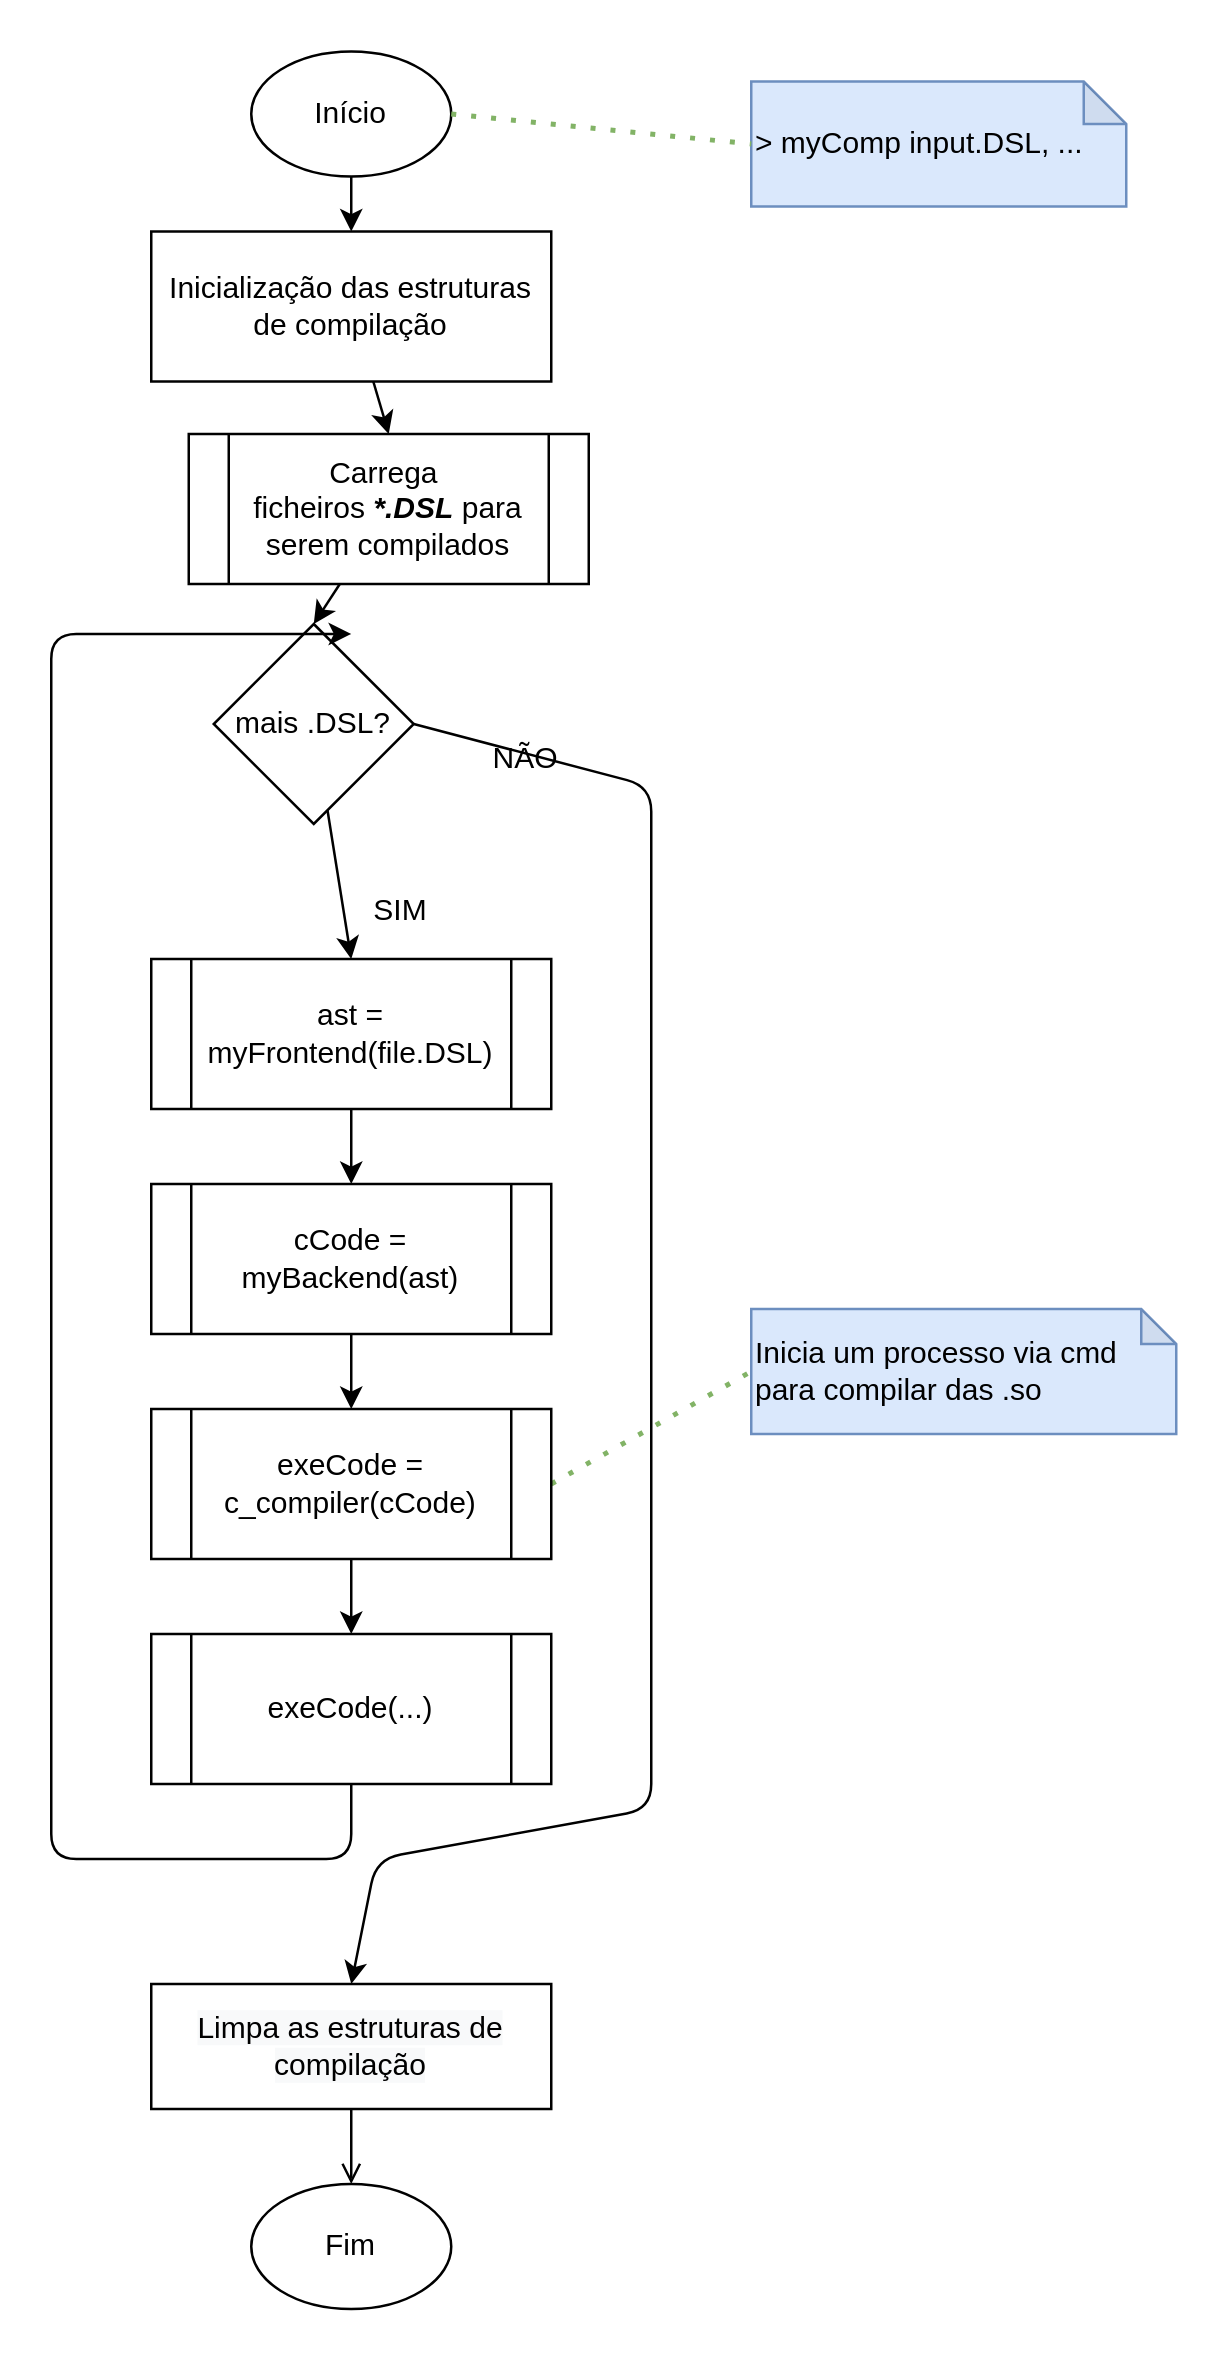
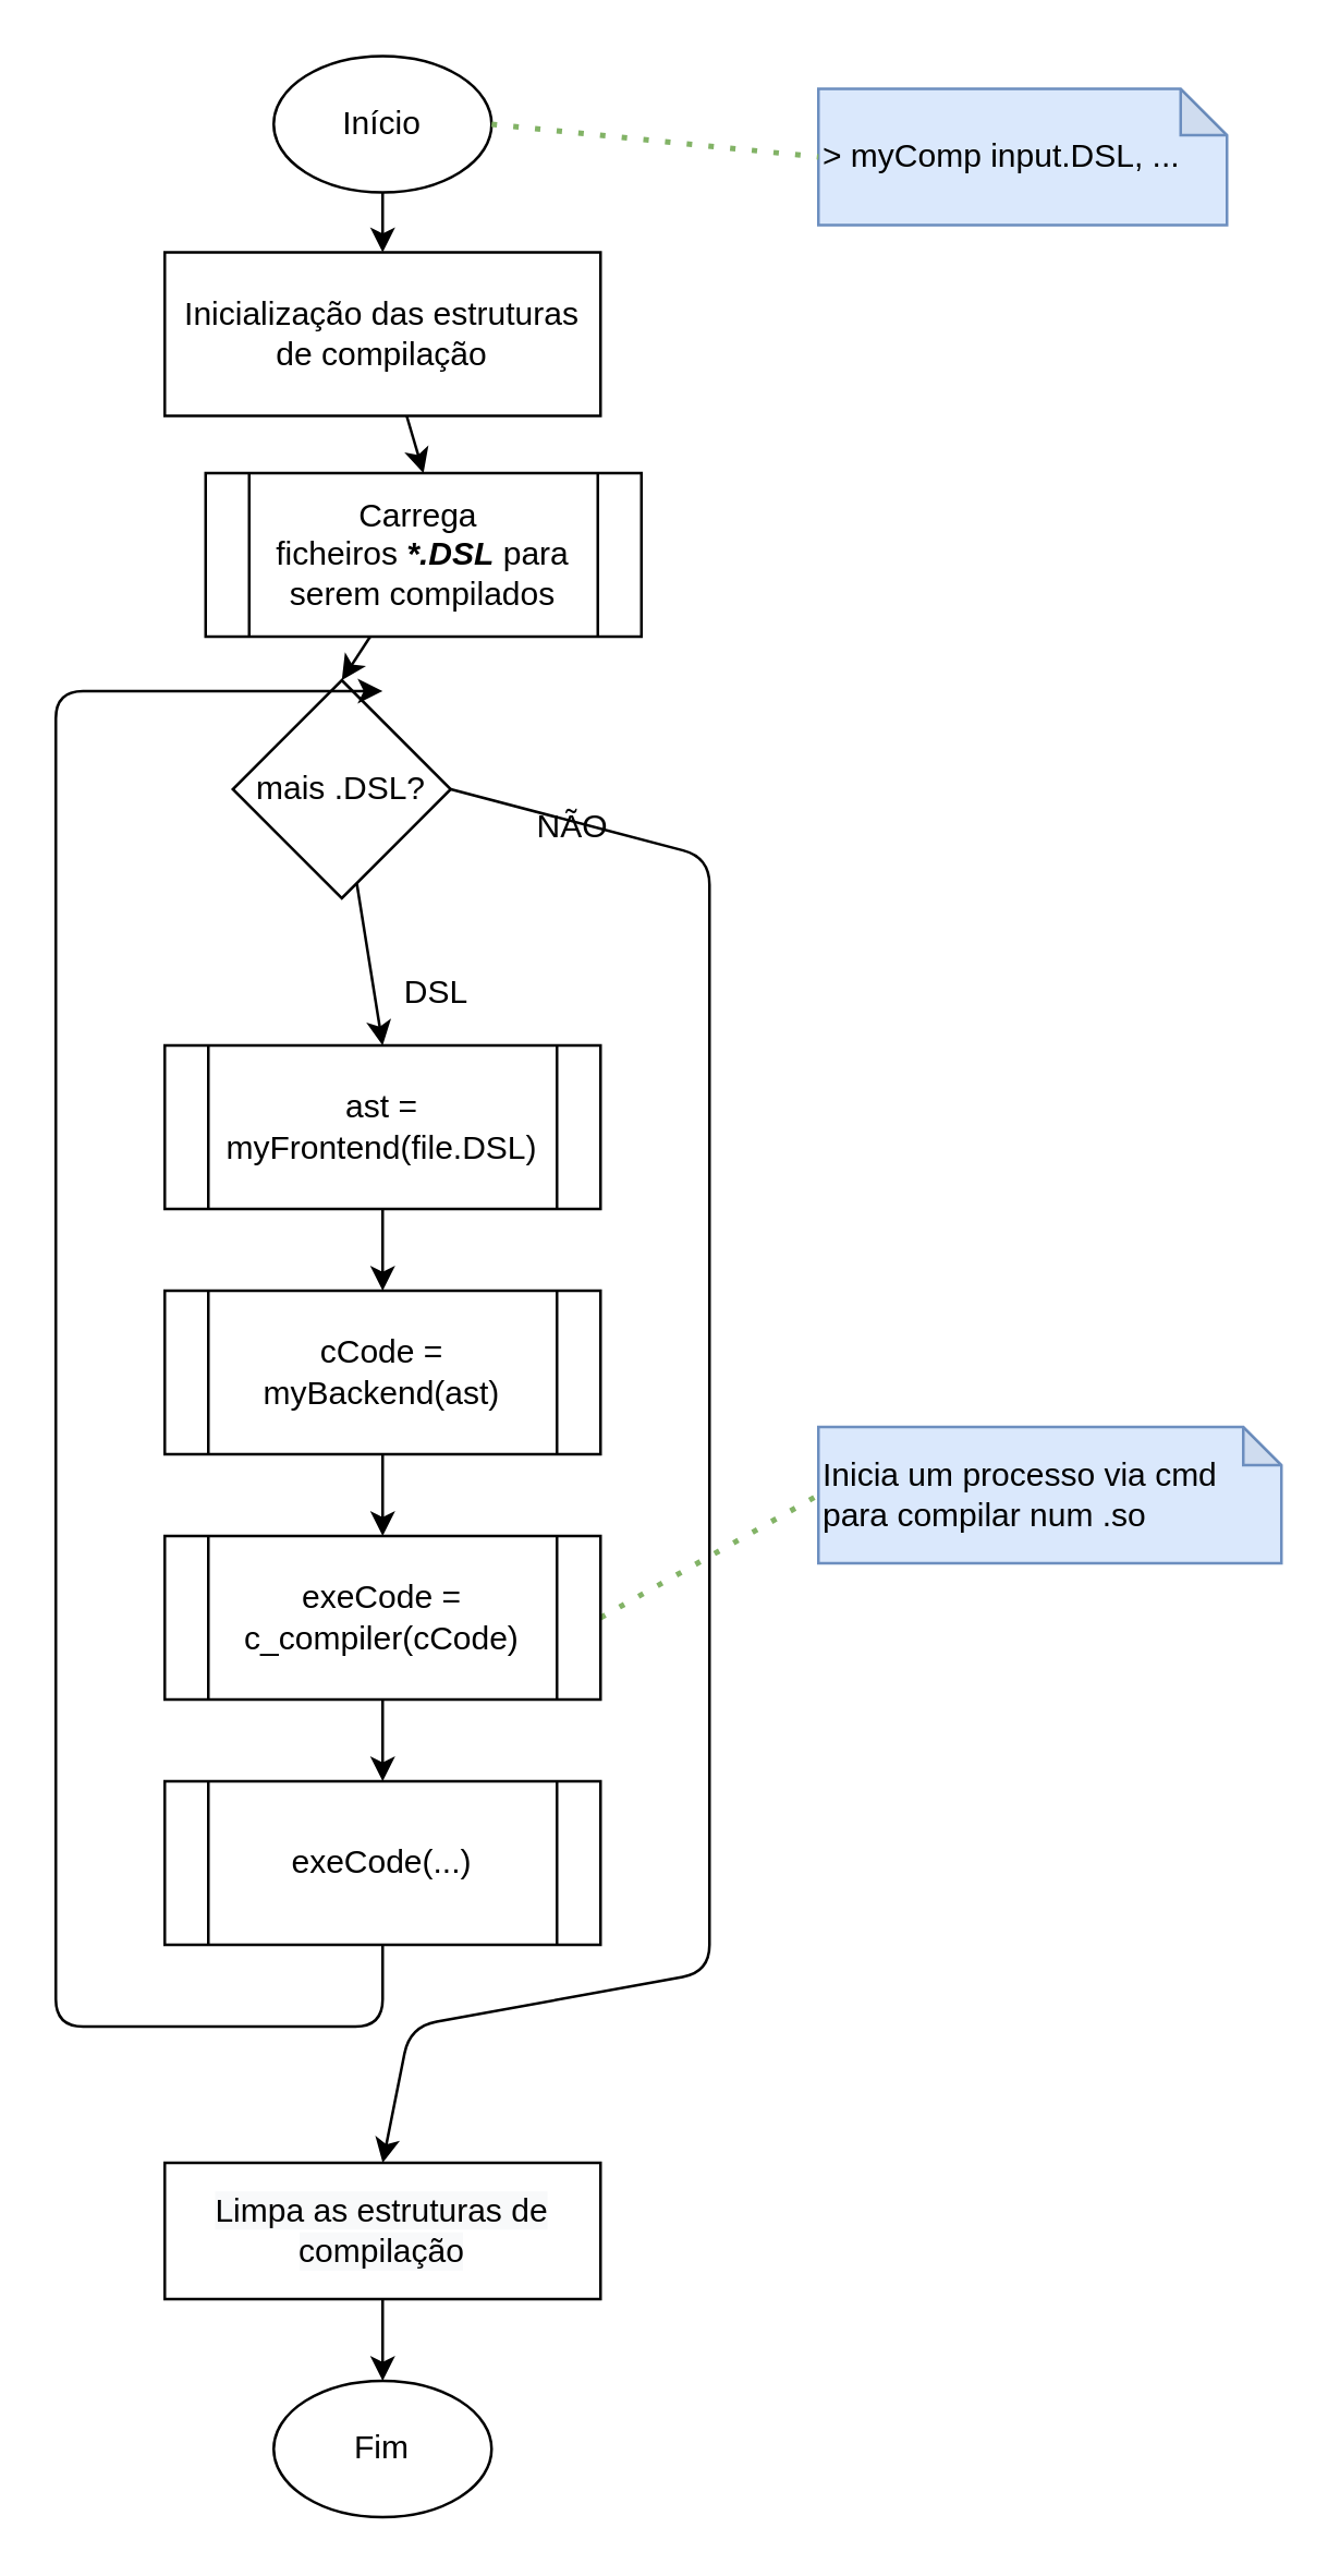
  <mxCell id="0" />
  <mxCell id="1" parent="0" />
  <mxCell id="2" value="Início" style="ellipse;whiteSpace=wrap;html=1;" parent="1" vertex="1"><mxGeometry x="100" y="20" width="80" height="50" as="geometry" /></mxCell>
  <mxCell id="3" value="&amp;gt; myComp input.DSL, ..." style="shape=note;whiteSpace=wrap;html=1;backgroundOutline=1;darkOpacity=0.05;align=left;fillColor=#dae8fc;strokeColor=#6c8ebf;size=17;" parent="1" vertex="1"><mxGeometry x="300" y="32" width="150" height="50" as="geometry" /></mxCell>
  <mxCell id="4" value="" style="endArrow=none;dashed=1;html=1;dashPattern=1 3;strokeWidth=2;entryX=0;entryY=0.5;entryDx=0;entryDy=0;entryPerimeter=0;exitX=1;exitY=0.5;exitDx=0;exitDy=0;fillColor=#d5e8d4;strokeColor=#82b366;" parent="1" source="2" target="3" edge="1"><mxGeometry width="50" height="50" relative="1" as="geometry"><mxPoint x="130" y="412" as="sourcePoint" /><mxPoint x="180" y="362" as="targetPoint" /></mxGeometry></mxCell>
  <mxCell id="5" value="" style="endArrow=classic;html=1;" parent="1" source="2" target="6" edge="1"><mxGeometry width="50" height="50" relative="1" as="geometry"><mxPoint x="10" y="412" as="sourcePoint" /><mxPoint x="130" y="102" as="targetPoint" /></mxGeometry></mxCell>
  <mxCell id="6" value="Inicialização das estruturas de compilação" style="rounded=0;whiteSpace=wrap;html=1;" parent="1" vertex="1"><mxGeometry x="60" y="92" width="160" height="60" as="geometry" /></mxCell>
  <mxCell id="7" value="Carrega&amp;nbsp; ficheiros&amp;nbsp;&lt;b&gt;&lt;i&gt;*.DSL&lt;/i&gt;&lt;/b&gt;&amp;nbsp;para serem compilados" style="shape=process;whiteSpace=wrap;html=1;backgroundOutline=1;" parent="1" vertex="1"><mxGeometry x="75" y="173" width="160" height="60" as="geometry" /></mxCell>
  <mxCell id="8" value="" style="endArrow=classic;html=1;entryX=0.5;entryY=0;entryDx=0;entryDy=0;" parent="1" source="6" target="7" edge="1"><mxGeometry width="50" height="50" relative="1" as="geometry"><mxPoint x="10" y="403" as="sourcePoint" /><mxPoint x="60" y="353" as="targetPoint" /></mxGeometry></mxCell>
  <mxCell id="9" value="mais .DSL?" style="rhombus;whiteSpace=wrap;html=1;" parent="1" vertex="1"><mxGeometry x="85" y="249" width="80" height="80" as="geometry" /></mxCell>
  <mxCell id="10" value="" style="endArrow=classic;html=1;entryX=0.5;entryY=0;entryDx=0;entryDy=0;" parent="1" source="7" target="9" edge="1"><mxGeometry width="50" height="50" relative="1" as="geometry"><mxPoint x="10" y="393" as="sourcePoint" /><mxPoint x="60" y="343" as="targetPoint" /></mxGeometry></mxCell>
  <mxCell id="11" value="ast = myFrontend(file.DSL)" style="shape=process;whiteSpace=wrap;html=1;backgroundOutline=1;" parent="1" vertex="1"><mxGeometry x="60" y="383" width="160" height="60" as="geometry" /></mxCell>
  <mxCell id="12" value="" style="endArrow=classic;html=1;entryX=0.5;entryY=0;entryDx=0;entryDy=0;" parent="1" source="9" target="11" edge="1"><mxGeometry width="50" height="50" relative="1" as="geometry"><mxPoint x="10" y="393" as="sourcePoint" /><mxPoint x="60" y="343" as="targetPoint" /></mxGeometry></mxCell>
  <mxCell id="13" value="cCode = myBackend(ast)" style="shape=process;whiteSpace=wrap;html=1;backgroundOutline=1;" parent="1" vertex="1"><mxGeometry x="60" y="473" width="160" height="60" as="geometry" /></mxCell>
  <mxCell id="14" value="" style="endArrow=classic;html=1;entryX=0.5;entryY=0;entryDx=0;entryDy=0;exitX=0.5;exitY=1;exitDx=0;exitDy=0;" parent="1" source="11" target="13" edge="1"><mxGeometry width="50" height="50" relative="1" as="geometry"><mxPoint x="10" y="383" as="sourcePoint" /><mxPoint x="60" y="333" as="targetPoint" /></mxGeometry></mxCell>
- <mxCell id="15" value="Inicia um processo via cmd para compilar das .so" style="shape=note;whiteSpace=wrap;html=1;backgroundOutline=1;darkOpacity=0.05;align=left;fillColor=#dae8fc;strokeColor=#6c8ebf;size=14;" parent="1" vertex="1"><mxGeometry x="300" y="523" width="170" height="50" as="geometry" /></mxCell>
+ <mxCell id="15" value="Inicia um processo via cmd para compilar num .so" style="shape=note;whiteSpace=wrap;html=1;backgroundOutline=1;darkOpacity=0.05;align=left;fillColor=#dae8fc;strokeColor=#6c8ebf;size=14;" parent="1" vertex="1"><mxGeometry x="300" y="523" width="170" height="50" as="geometry" /></mxCell>
  <mxCell id="16" value="" style="endArrow=none;dashed=1;html=1;dashPattern=1 3;strokeWidth=2;entryX=0;entryY=0.5;entryDx=0;entryDy=0;entryPerimeter=0;exitX=1;exitY=0.5;exitDx=0;exitDy=0;fillColor=#d5e8d4;strokeColor=#82b366;" parent="1" source="17" target="15" edge="1"><mxGeometry width="50" height="50" relative="1" as="geometry"><mxPoint x="240" y="483" as="sourcePoint" /><mxPoint x="290" y="433" as="targetPoint" /></mxGeometry></mxCell>
  <mxCell id="17" value="exeCode = c_compiler(cCode)" style="shape=process;whiteSpace=wrap;html=1;backgroundOutline=1;" parent="1" vertex="1"><mxGeometry x="60" y="563" width="160" height="60" as="geometry" /></mxCell>
  <mxCell id="18" value="" style="endArrow=classic;html=1;entryX=0.5;entryY=0;entryDx=0;entryDy=0;exitX=0.5;exitY=1;exitDx=0;exitDy=0;" parent="1" source="13" target="17" edge="1"><mxGeometry width="50" height="50" relative="1" as="geometry"><mxPoint x="10" y="383" as="sourcePoint" /><mxPoint x="60" y="333" as="targetPoint" /></mxGeometry></mxCell>
  <mxCell id="19" value="exeCode(...)" style="shape=process;whiteSpace=wrap;html=1;backgroundOutline=1;" parent="1" vertex="1"><mxGeometry x="60" y="653" width="160" height="60" as="geometry" /></mxCell>
  <mxCell id="20" value="" style="endArrow=classic;html=1;entryX=0.5;entryY=0;entryDx=0;entryDy=0;exitX=0.5;exitY=1;exitDx=0;exitDy=0;" parent="1" source="17" target="19" edge="1"><mxGeometry width="50" height="50" relative="1" as="geometry"><mxPoint x="10" y="433" as="sourcePoint" /><mxPoint x="60" y="383" as="targetPoint" /></mxGeometry></mxCell>
  <mxCell id="21" value="" style="endArrow=classic;html=1;exitX=0.5;exitY=1;exitDx=0;exitDy=0;" parent="1" source="19" edge="1"><mxGeometry width="50" height="50" relative="1" as="geometry"><mxPoint x="10" y="583" as="sourcePoint" /><mxPoint x="140" y="253" as="targetPoint" /><Array as="points"><mxPoint x="140" y="743" /><mxPoint x="20" y="743" /><mxPoint x="20" y="443" /><mxPoint x="20" y="253" /></Array></mxGeometry></mxCell>
  <mxCell id="22" value="&lt;span style=&quot;color: rgb(0 , 0 , 0) ; font-family: &amp;quot;helvetica&amp;quot; ; font-size: 12px ; font-style: normal ; font-weight: 400 ; letter-spacing: normal ; text-align: center ; text-indent: 0px ; text-transform: none ; word-spacing: 0px ; background-color: rgb(248 , 249 , 250) ; display: inline ; float: none&quot;&gt;Limpa as estruturas de compilação&lt;/span&gt;" style="rounded=0;whiteSpace=wrap;html=1;" parent="1" vertex="1"><mxGeometry x="60" y="793" width="160" height="50" as="geometry" /></mxCell>
  <mxCell id="23" value="" style="endArrow=classic;html=1;exitX=1;exitY=0.5;exitDx=0;exitDy=0;entryX=0.5;entryY=0;entryDx=0;entryDy=0;" parent="1" source="9" target="22" edge="1"><mxGeometry width="50" height="50" relative="1" as="geometry"><mxPoint x="10" y="523" as="sourcePoint" /><mxPoint x="160" y="743" as="targetPoint" /><Array as="points"><mxPoint x="260" y="314" /><mxPoint x="260" y="723" /><mxPoint x="150" y="743" /></Array></mxGeometry></mxCell>
  <mxCell id="24" value="Fim" style="ellipse;whiteSpace=wrap;html=1;" parent="1" vertex="1"><mxGeometry x="100" y="873" width="80" height="50" as="geometry" /></mxCell>
- <mxCell id="25" value="" style="endArrow=open;html=1;entryX=0.5;entryY=0;entryDx=0;entryDy=0;" parent="1" source="22" target="24" edge="1"><mxGeometry width="50" height="50" relative="1" as="geometry"><mxPoint x="10" y="683" as="sourcePoint" /><mxPoint x="60" y="633" as="targetPoint" /></mxGeometry></mxCell>
- <mxCell id="26" value="SIM" style="text;html=1;strokeColor=none;fillColor=none;align=center;verticalAlign=middle;whiteSpace=wrap;rounded=0;" parent="1" vertex="1"><mxGeometry x="140" y="354" width="40" height="20" as="geometry" /></mxCell>
+ <mxCell id="25" value="" style="endArrow=classic;html=1;entryX=0.5;entryY=0;entryDx=0;entryDy=0;" parent="1" source="22" target="24" edge="1"><mxGeometry width="50" height="50" relative="1" as="geometry"><mxPoint x="10" y="683" as="sourcePoint" /><mxPoint x="60" y="633" as="targetPoint" /></mxGeometry></mxCell>
+ <mxCell id="26" value="DSL" style="text;html=1;strokeColor=none;fillColor=none;align=center;verticalAlign=middle;whiteSpace=wrap;rounded=0;" parent="1" vertex="1"><mxGeometry x="140" y="354" width="40" height="20" as="geometry" /></mxCell>
  <mxCell id="27" value="NÃO" style="text;html=1;strokeColor=none;fillColor=none;align=center;verticalAlign=middle;whiteSpace=wrap;rounded=0;" parent="1" vertex="1"><mxGeometry x="190" y="293" width="40" height="20" as="geometry" /></mxCell>
